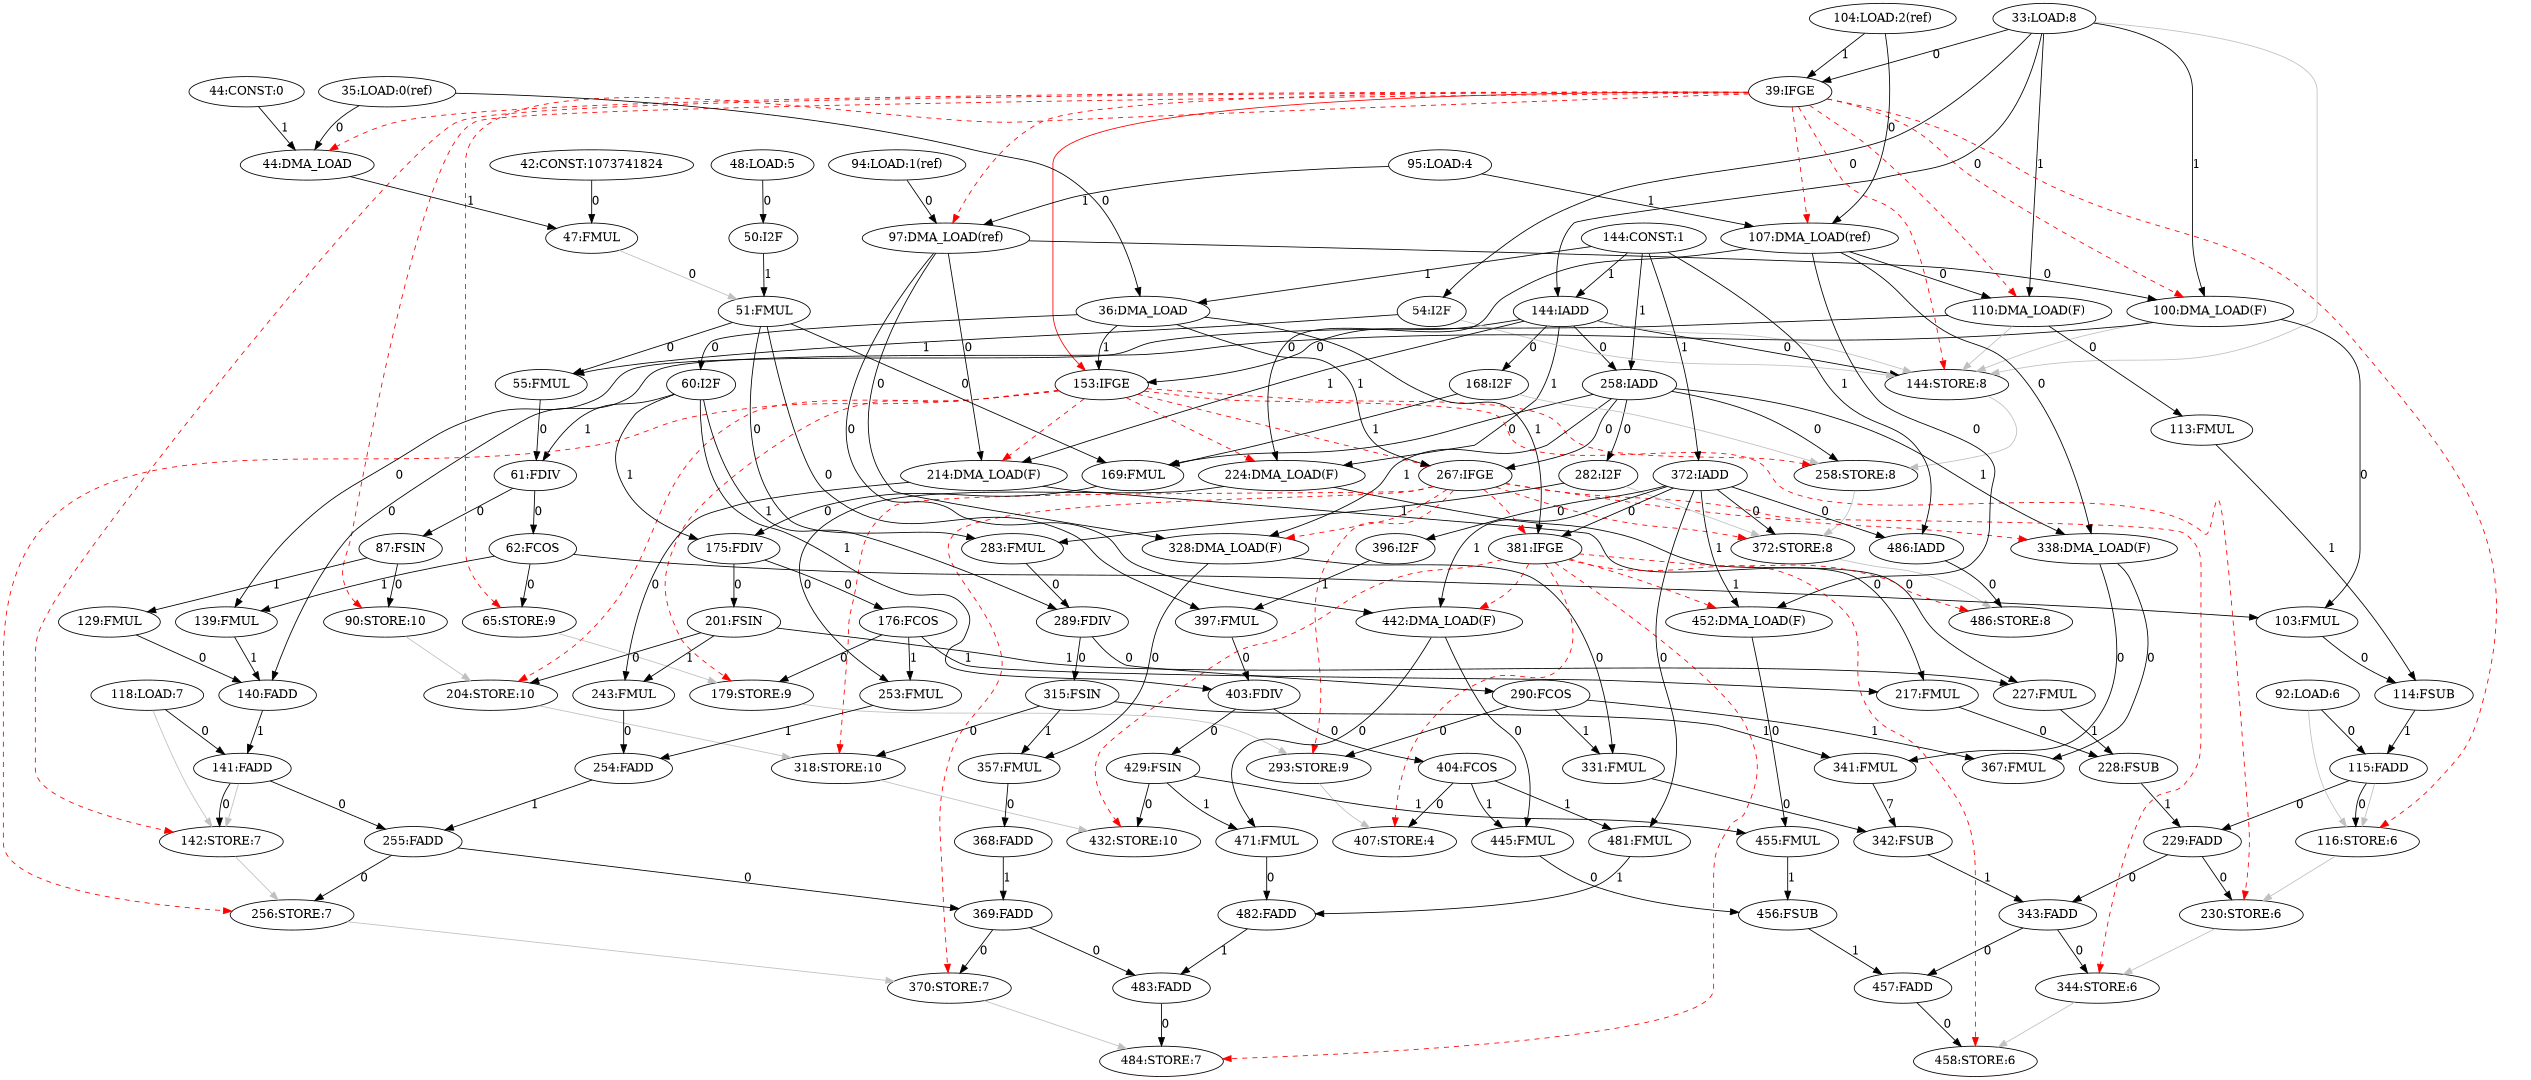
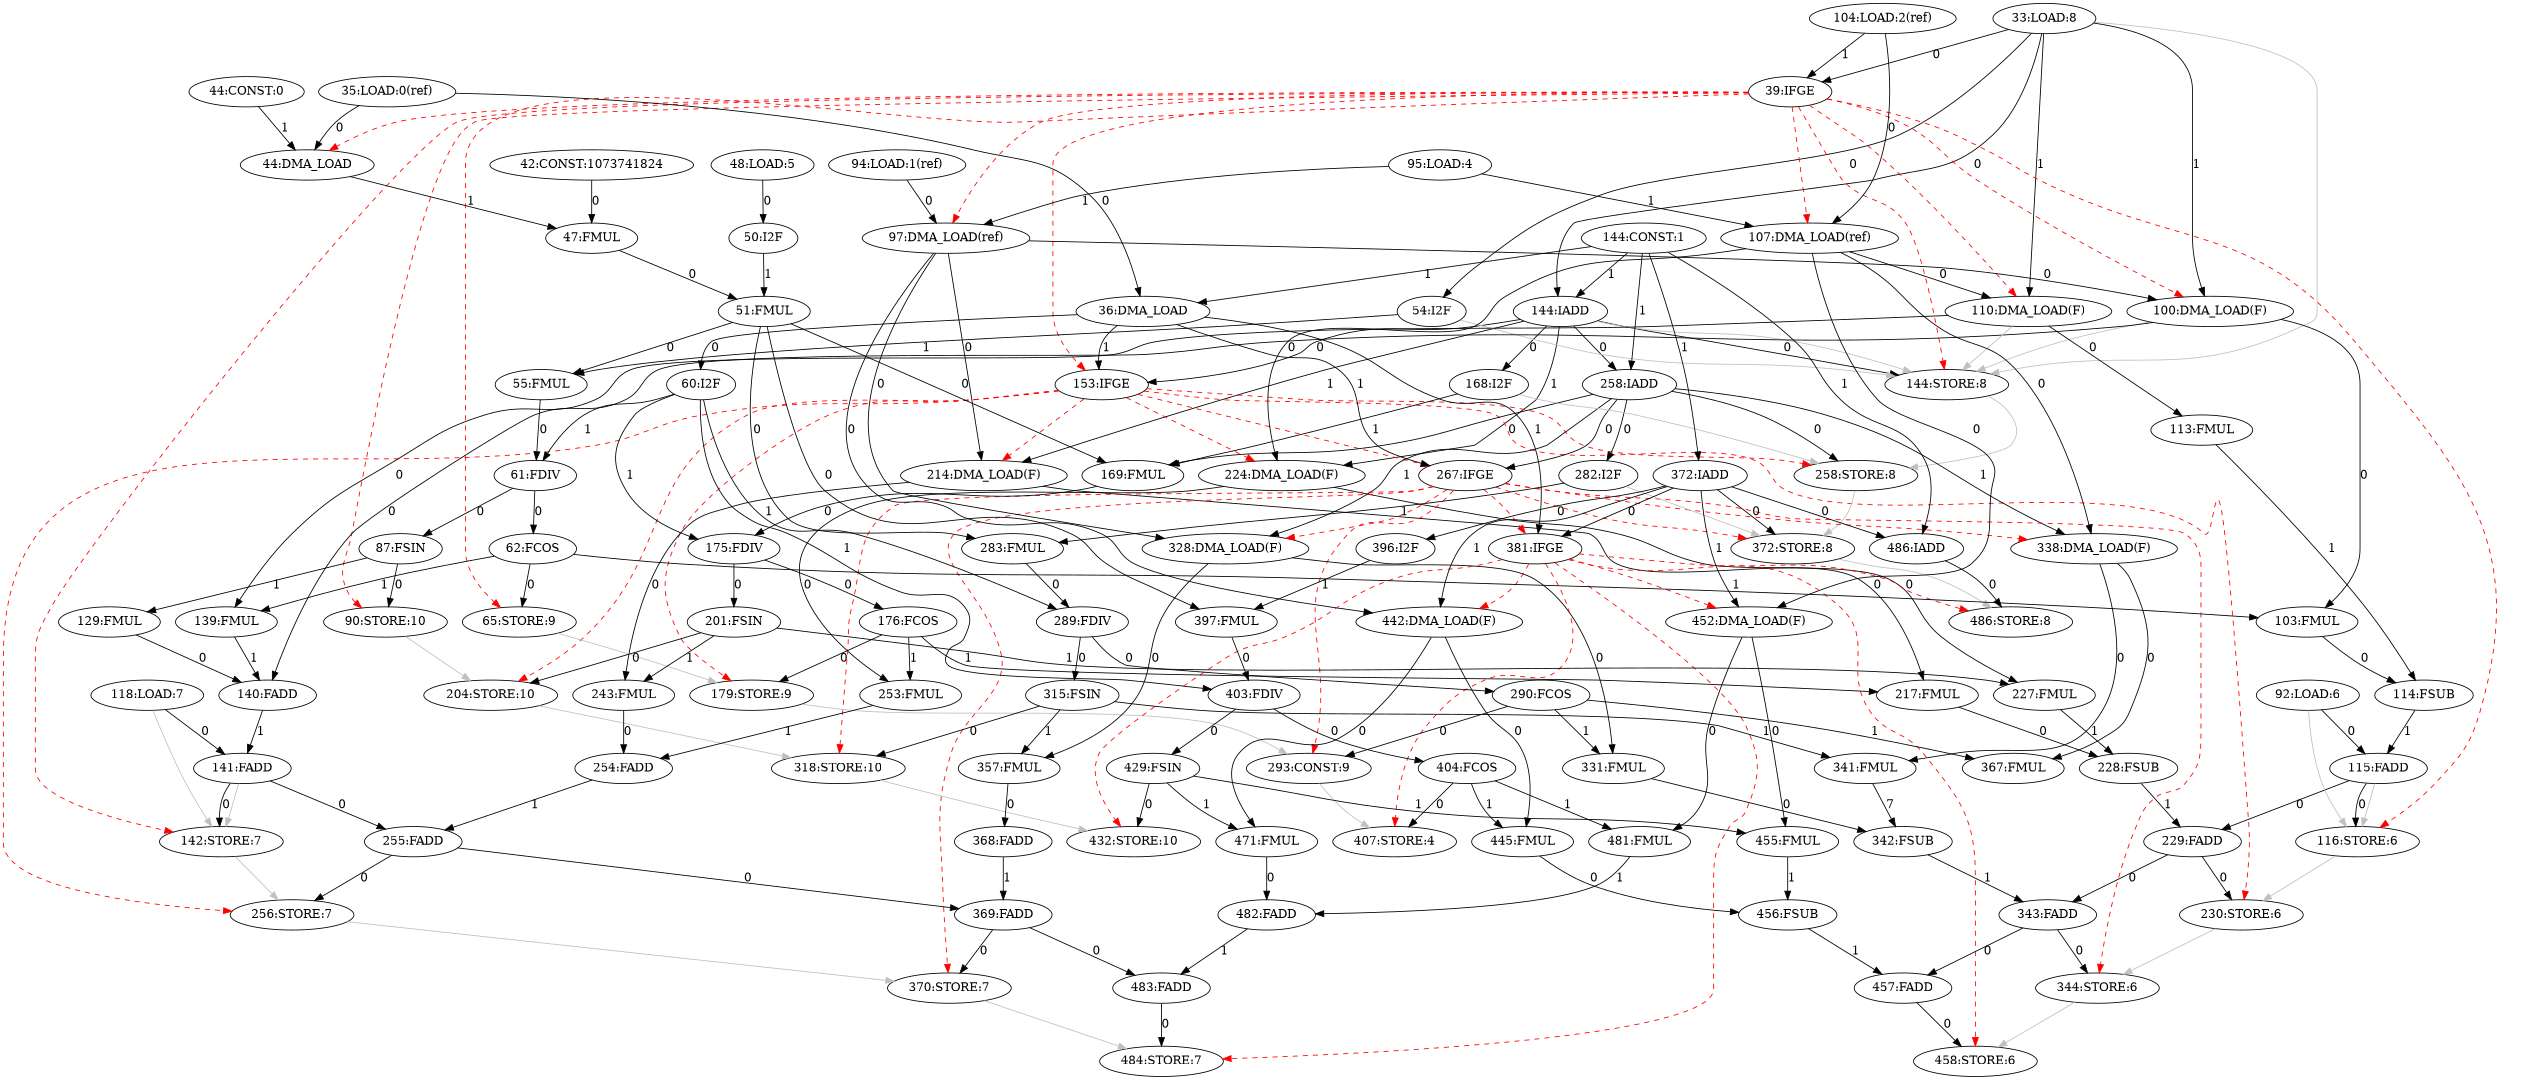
  digraph {
    "144:IADD"
    "144:STORE:8"
    "153:IFGE"
    "258:IADD"
    "168:I2F"
    "214:DMA_LOAD(F)"
    "224:DMA_LOAD(F)"
    "258:STORE:8"
    "267:IFGE"
    "179:STORE:9"
    "204:STORE:10"
    "230:STORE:6"
    "256:STORE:7"
    "328:DMA_LOAD(F)"
    "338:DMA_LOAD(F)"
    "282:I2F"
    "169:FMUL"
    "217:FMUL"
    "243:FMUL"
    "253:FMUL"
    "227:FMUL"
    "372:STORE:8"
    "33:LOAD:8"
    "39:IFGE"
    "54:I2F"
    "100:DMA_LOAD(F)"
    "110:DMA_LOAD(F)"
    "97:DMA_LOAD(ref)"
    "107:DMA_LOAD(ref)"
    "44:DMA_LOAD"
    "65:STORE:9"
    "90:STORE:10"
    "116:STORE:6"
    "142:STORE:7"
    "55:FMUL"
    "103:FMUL"
    "140:FADD"
    "139:FMUL"
    "113:FMUL"
    "442:DMA_LOAD(F)"
    "452:DMA_LOAD(F)"
    "47:FMUL"
    "61:FDIV"
    "114:FSUB"
    "129:FMUL"
    "36:DMA_LOAD"
    "60:I2F"
    "381:IFGE"
    "175:FDIV"
    "289:FDIV"
    "403:FDIV"
-   "293:STORE:9"
+   "293:STORE:9" [label="293:CONST:9"]
    "318:STORE:10"
    "344:STORE:6"
    "370:STORE:7"
    n56 [label="407:STORE:4"]
    "432:STORE:10"
    "458:STORE:6"
    "484:STORE:7"
    "486:STORE:8"
    "331:FMUL"
    "357:FMUL"
    "445:FMUL"
    "471:FMUL"
    "367:FMUL"
    "341:FMUL"
    "481:FMUL"
    "455:FMUL"
    "144:CONST:1"
    "372:IADD"
    "486:IADD"
    "396:I2F"
    "35:LOAD:0(ref)"
    "51:FMUL"
    "44:CONST:0"
    "62:FCOS"
    "87:FSIN"
    "176:FCOS"
    "201:FSIN"
    "290:FCOS"
    "315:FSIN"
    "404:FCOS"
    "429:FSIN"
    "283:FMUL"
    "397:FMUL"
    "94:LOAD:1(ref)"
    "95:LOAD:4"
    "104:LOAD:2(ref)"
    "115:FADD"
    "229:FADD"
    "343:FADD"
    "92:LOAD:6"
    "141:FADD"
    "255:FADD"
    "369:FADD"
    "118:LOAD:7"
    "42:CONST:1073741824"
    "50:I2F"
    "48:LOAD:5"
    "228:FSUB"
    "254:FADD"
    "342:FSUB"
    "368:FADD"
    "456:FSUB"
    "482:FADD"
    "457:FADD"
    "483:FADD"
    "144:IADD" -> "144:STORE:8" [label=0]
    "144:IADD" -> "144:STORE:8" [color=gray]
    "144:IADD" -> "153:IFGE" [label=0]
    "144:IADD" -> "258:IADD" [label=0]
    "144:IADD" -> "168:I2F" [label=0]
    "144:IADD" -> "214:DMA_LOAD(F)" [label=1]
    "144:IADD" -> "224:DMA_LOAD(F)" [label=1]
    "144:STORE:8" -> "258:STORE:8" [color=gray]
    "153:IFGE" -> "214:DMA_LOAD(F)" [color=red style=dashed]
    "153:IFGE" -> "224:DMA_LOAD(F)" [color=red style=dashed]
    "153:IFGE" -> "258:STORE:8" [color=red style=dashed]
    "153:IFGE" -> "267:IFGE" [color=red style=dashed]
    "153:IFGE" -> "179:STORE:9" [color=red style=dashed]
    "153:IFGE" -> "204:STORE:10" [color=red style=dashed]
    "153:IFGE" -> "230:STORE:6" [color=red style=dashed]
    "153:IFGE" -> "256:STORE:7" [color=red style=dashed]
    "258:IADD" -> "258:STORE:8" [label=0]
    "258:IADD" -> "267:IFGE" [label=0]
    "258:IADD" -> "328:DMA_LOAD(F)" [label=1]
    "258:IADD" -> "338:DMA_LOAD(F)" [label=1]
    "258:IADD" -> "282:I2F" [label=0]
    "258:IADD" -> "169:FMUL" [label=0]
    "168:I2F" -> "258:STORE:8" [color=gray]
    "168:I2F" -> "169:FMUL" [label=1]
    "214:DMA_LOAD(F)" -> "217:FMUL" [label=0]
    "214:DMA_LOAD(F)" -> "243:FMUL" [label=0]
    "224:DMA_LOAD(F)" -> "253:FMUL" [label=0]
    "224:DMA_LOAD(F)" -> "227:FMUL" [label=0]
    "258:STORE:8" -> "372:STORE:8" [color=gray]
    "267:IFGE" -> "328:DMA_LOAD(F)" [color=red style=dashed]
    "267:IFGE" -> "338:DMA_LOAD(F)" [color=red style=dashed]
    "267:IFGE" -> "372:STORE:8" [color=red style=dashed]
    "267:IFGE" -> "381:IFGE" [color=red style=dashed]
    "267:IFGE" -> "293:STORE:9" [color=red style=dashed]
    "267:IFGE" -> "318:STORE:10" [color=red style=dashed]
    "267:IFGE" -> "344:STORE:6" [color=red style=dashed]
    "267:IFGE" -> "370:STORE:7" [color=red style=dashed]
    "179:STORE:9" -> "293:STORE:9" [color=gray]
    "204:STORE:10" -> "318:STORE:10" [color=gray]
    "230:STORE:6" -> "344:STORE:6" [color=gray]
    "256:STORE:7" -> "370:STORE:7" [color=gray]
    "328:DMA_LOAD(F)" -> "331:FMUL" [label=0]
    "328:DMA_LOAD(F)" -> "357:FMUL" [label=0]
    "338:DMA_LOAD(F)" -> "367:FMUL" [label=0]
    "338:DMA_LOAD(F)" -> "341:FMUL" [label=0]
    "282:I2F" -> "372:STORE:8" [color=gray]
    "282:I2F" -> "283:FMUL" [label=1]
    "169:FMUL" -> "175:FDIV" [label=0]
    "217:FMUL" -> "228:FSUB" [label=0]
    "243:FMUL" -> "254:FADD" [label=0]
    "253:FMUL" -> "254:FADD" [label=1]
    "227:FMUL" -> "228:FSUB" [label=1]
    "372:STORE:8" -> "486:STORE:8" [color=gray]
    "33:LOAD:8" -> "144:IADD" [label=0]
    "33:LOAD:8" -> "144:STORE:8" [color=gray]
    "33:LOAD:8" -> "39:IFGE" [label=0]
    "33:LOAD:8" -> "54:I2F" [label=0]
    "33:LOAD:8" -> "100:DMA_LOAD(F)" [label=1]
    "33:LOAD:8" -> "110:DMA_LOAD(F)" [label=1]
    "39:IFGE" -> "144:STORE:8" [color=red style=dashed]
-   "39:IFGE" -> "153:IFGE" [color=red style=solid]
+   "39:IFGE" -> "153:IFGE" [color=red style=dashed]
    "39:IFGE" -> "100:DMA_LOAD(F)" [color=red style=dashed]
    "39:IFGE" -> "110:DMA_LOAD(F)" [color=red style=dashed]
    "39:IFGE" -> "97:DMA_LOAD(ref)" [color=red style=dashed]
    "39:IFGE" -> "107:DMA_LOAD(ref)" [color=red style=dashed]
    "39:IFGE" -> "44:DMA_LOAD" [color=red style=dashed]
    "39:IFGE" -> "65:STORE:9" [color=red style=dashed]
    "39:IFGE" -> "90:STORE:10" [color=red style=dashed]
    "39:IFGE" -> "116:STORE:6" [color=red style=dashed]
    "39:IFGE" -> "142:STORE:7" [color=red style=dashed]
    "54:I2F" -> "144:STORE:8" [color=gray]
    "54:I2F" -> "55:FMUL" [label=1]
    "100:DMA_LOAD(F)" -> "144:STORE:8" [color=gray]
    "100:DMA_LOAD(F)" -> "103:FMUL" [label=0]
    "100:DMA_LOAD(F)" -> "140:FADD" [label=0]
    "110:DMA_LOAD(F)" -> "144:STORE:8" [color=gray]
    "110:DMA_LOAD(F)" -> "139:FMUL" [label=0]
    "110:DMA_LOAD(F)" -> "113:FMUL" [label=0]
    "97:DMA_LOAD(ref)" -> "214:DMA_LOAD(F)" [label=0]
    "97:DMA_LOAD(ref)" -> "328:DMA_LOAD(F)" [label=0]
    "97:DMA_LOAD(ref)" -> "100:DMA_LOAD(F)" [label=0]
    "97:DMA_LOAD(ref)" -> "442:DMA_LOAD(F)" [label=0]
    "107:DMA_LOAD(ref)" -> "224:DMA_LOAD(F)" [label=0]
    "107:DMA_LOAD(ref)" -> "338:DMA_LOAD(F)" [label=0]
    "107:DMA_LOAD(ref)" -> "110:DMA_LOAD(F)" [label=0]
    "107:DMA_LOAD(ref)" -> "452:DMA_LOAD(F)" [label=0]
    "44:DMA_LOAD" -> "47:FMUL" [label=1]
    "65:STORE:9" -> "179:STORE:9" [color=gray]
    "90:STORE:10" -> "204:STORE:10" [color=gray]
    "116:STORE:6" -> "230:STORE:6" [color=gray]
    "142:STORE:7" -> "256:STORE:7" [color=gray]
    "55:FMUL" -> "61:FDIV" [label=0]
    "103:FMUL" -> "114:FSUB" [label=0]
    "140:FADD" -> "141:FADD" [label=1]
    "139:FMUL" -> "140:FADD" [label=1]
    "113:FMUL" -> "114:FSUB" [label=1]
    "442:DMA_LOAD(F)" -> "445:FMUL" [label=0]
    "442:DMA_LOAD(F)" -> "471:FMUL" [label=0]
-   "372:IADD" -> "481:FMUL" [label=0]
+   "452:DMA_LOAD(F)" -> "481:FMUL" [label=0]
    "452:DMA_LOAD(F)" -> "455:FMUL" [label=0]
-   "47:FMUL" -> "51:FMUL" [label=0 color=gray]
+   "47:FMUL" -> "51:FMUL" [label=0]
    "61:FDIV" -> "62:FCOS" [label=0]
    "61:FDIV" -> "87:FSIN" [label=0]
    "114:FSUB" -> "115:FADD" [label=1]
    "129:FMUL" -> "140:FADD" [label=0]
    "36:DMA_LOAD" -> "153:IFGE" [label=1]
    "36:DMA_LOAD" -> "267:IFGE" [label=1]
    "36:DMA_LOAD" -> "60:I2F" [label=0]
    "36:DMA_LOAD" -> "381:IFGE" [label=1]
    "60:I2F" -> "61:FDIV" [label=1]
    "60:I2F" -> "175:FDIV" [label=1]
    "60:I2F" -> "289:FDIV" [label=1]
    "60:I2F" -> "403:FDIV" [label=1]
    "381:IFGE" -> "442:DMA_LOAD(F)" [color=red style=dashed]
    "381:IFGE" -> "452:DMA_LOAD(F)" [color=red style=dashed]
    "381:IFGE" -> n56 [color=red style=dashed]
    "381:IFGE" -> "432:STORE:10" [color=red style=dashed]
    "381:IFGE" -> "458:STORE:6" [color=red style=dashed]
    "381:IFGE" -> "484:STORE:7" [color=red style=dashed]
    "381:IFGE" -> "486:STORE:8" [color=red style=dashed]
    "175:FDIV" -> "176:FCOS" [label=0]
    "175:FDIV" -> "201:FSIN" [label=0]
    "289:FDIV" -> "290:FCOS" [label=0]
    "289:FDIV" -> "315:FSIN" [label=0]
    "403:FDIV" -> "404:FCOS" [label=0]
    "403:FDIV" -> "429:FSIN" [label=0]
    "293:STORE:9" -> n56 [color=gray]
    "318:STORE:10" -> "432:STORE:10" [color=gray]
    "344:STORE:6" -> "458:STORE:6" [color=gray]
    "370:STORE:7" -> "484:STORE:7" [color=gray]
    "331:FMUL" -> "342:FSUB" [label=0]
    "357:FMUL" -> "368:FADD" [label=0]
    "445:FMUL" -> "456:FSUB" [label=0]
    "471:FMUL" -> "482:FADD" [label=0]
    "341:FMUL" -> "342:FSUB" [label=7]
    "481:FMUL" -> "482:FADD" [label=1]
    "455:FMUL" -> "456:FSUB" [label=1]
    "144:CONST:1" -> "144:IADD" [label=1]
    "144:CONST:1" -> "258:IADD" [label=1]
    "144:CONST:1" -> "36:DMA_LOAD" [label=1]
    "144:CONST:1" -> "372:IADD" [label=1]
    "144:CONST:1" -> "486:IADD" [label=1]
    "372:IADD" -> "372:STORE:8" [label=0]
    "372:IADD" -> "442:DMA_LOAD(F)" [label=1]
    "372:IADD" -> "452:DMA_LOAD(F)" [label=1]
    "372:IADD" -> "381:IFGE" [label=0]
    "372:IADD" -> "486:IADD" [label=0]
    "372:IADD" -> "396:I2F" [label=0]
    "486:IADD" -> "486:STORE:8" [label=0]
    "396:I2F" -> "397:FMUL" [label=1]
    "35:LOAD:0(ref)" -> "44:DMA_LOAD" [label=0]
    "35:LOAD:0(ref)" -> "36:DMA_LOAD" [label=0]
    "51:FMUL" -> "169:FMUL" [label=0]
    "51:FMUL" -> "55:FMUL" [label=0]
    "51:FMUL" -> "283:FMUL" [label=0]
    "51:FMUL" -> "397:FMUL" [label=0]
    "44:CONST:0" -> "44:DMA_LOAD" [label=1]
    "62:FCOS" -> "65:STORE:9" [label=0]
    "62:FCOS" -> "103:FMUL" [label=1]
    "62:FCOS" -> "139:FMUL" [label=1]
    "87:FSIN" -> "90:STORE:10" [label=0]
    "87:FSIN" -> "129:FMUL" [label=1]
    "176:FCOS" -> "179:STORE:9" [label=0]
    "176:FCOS" -> "217:FMUL" [label=1]
    "176:FCOS" -> "253:FMUL" [label=1]
    "201:FSIN" -> "204:STORE:10" [label=0]
    "201:FSIN" -> "243:FMUL" [label=1]
    "201:FSIN" -> "227:FMUL" [label=1]
    "290:FCOS" -> "293:STORE:9" [label=0]
    "290:FCOS" -> "331:FMUL" [label=1]
    "290:FCOS" -> "367:FMUL" [label=1]
    "315:FSIN" -> "318:STORE:10" [label=0]
    "315:FSIN" -> "357:FMUL" [label=1]
    "315:FSIN" -> "341:FMUL" [label=1]
    "404:FCOS" -> n56 [label=0]
    "404:FCOS" -> "445:FMUL" [label=1]
    "404:FCOS" -> "481:FMUL" [label=1]
    "429:FSIN" -> "432:STORE:10" [label=0]
    "429:FSIN" -> "471:FMUL" [label=1]
    "429:FSIN" -> "455:FMUL" [label=1]
    "283:FMUL" -> "289:FDIV" [label=0]
    "397:FMUL" -> "403:FDIV" [label=0]
    "94:LOAD:1(ref)" -> "97:DMA_LOAD(ref)" [label=0]
    "95:LOAD:4" -> "97:DMA_LOAD(ref)" [label=1]
    "95:LOAD:4" -> "107:DMA_LOAD(ref)" [label=1]
    "104:LOAD:2(ref)" -> "39:IFGE" [label=1]
    "104:LOAD:2(ref)" -> "107:DMA_LOAD(ref)" [label=0]
    "115:FADD" -> "116:STORE:6" [label=0]
    "115:FADD" -> "116:STORE:6" [color=gray]
    "115:FADD" -> "229:FADD" [label=0]
    "229:FADD" -> "230:STORE:6" [label=0]
    "229:FADD" -> "343:FADD" [label=0]
    "343:FADD" -> "344:STORE:6" [label=0]
    "343:FADD" -> "457:FADD" [label=0]
    "92:LOAD:6" -> "116:STORE:6" [color=gray]
    "92:LOAD:6" -> "115:FADD" [label=0]
    "141:FADD" -> "142:STORE:7" [label=0]
    "141:FADD" -> "142:STORE:7" [color=gray]
    "141:FADD" -> "255:FADD" [label=0]
    "255:FADD" -> "256:STORE:7" [label=0]
    "255:FADD" -> "369:FADD" [label=0]
    "369:FADD" -> "370:STORE:7" [label=0]
    "369:FADD" -> "483:FADD" [label=0]
    "118:LOAD:7" -> "142:STORE:7" [color=gray]
    "118:LOAD:7" -> "141:FADD" [label=0]
    "42:CONST:1073741824" -> "47:FMUL" [label=0]
    "50:I2F" -> "51:FMUL" [label=1]
    "48:LOAD:5" -> "50:I2F" [label=0]
    "228:FSUB" -> "229:FADD" [label=1]
    "254:FADD" -> "255:FADD" [label=1]
    "342:FSUB" -> "343:FADD" [label=1]
    "368:FADD" -> "369:FADD" [label=1]
    "456:FSUB" -> "457:FADD" [label=1]
    "482:FADD" -> "483:FADD" [label=1]
    "457:FADD" -> "458:STORE:6" [label=0]
    "483:FADD" -> "484:STORE:7" [label=0]
  }
